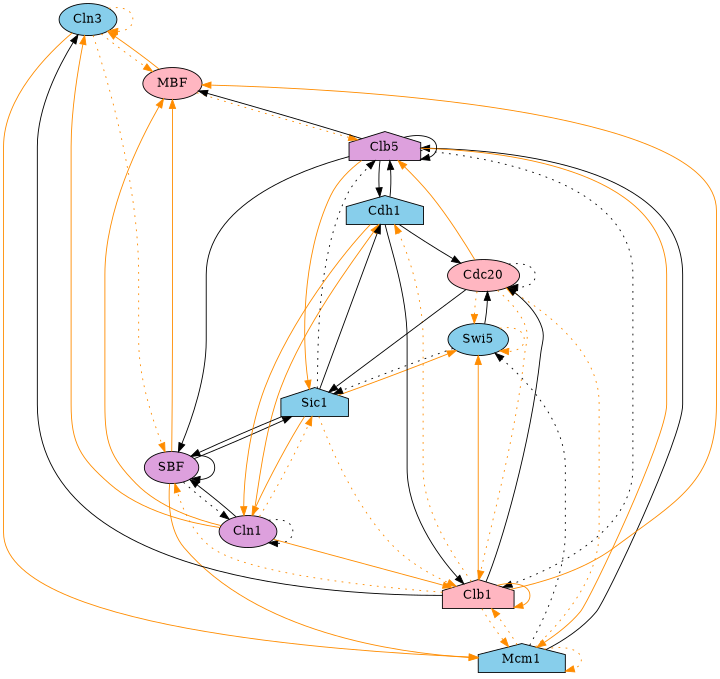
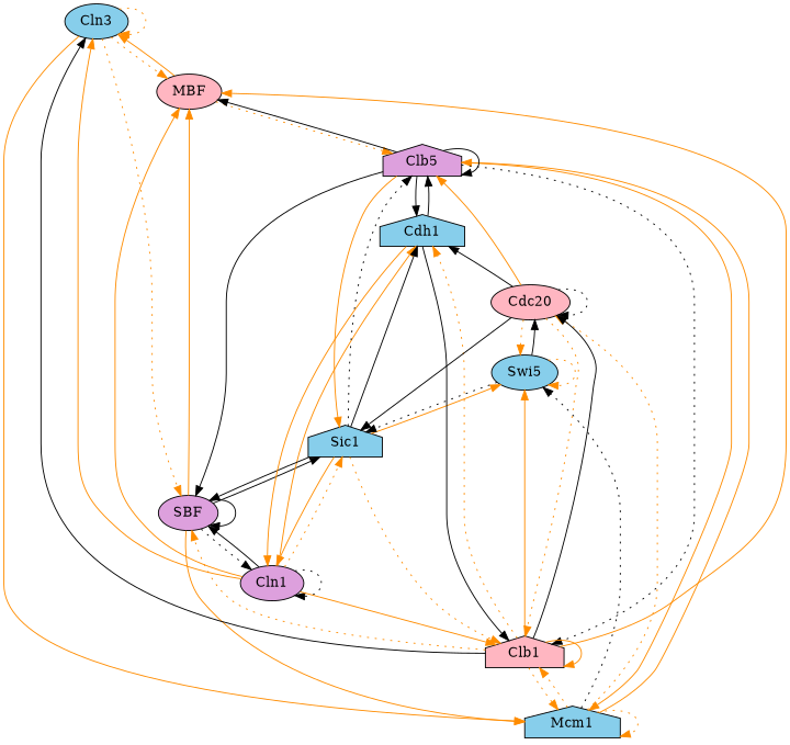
  digraph {
    node [fillcolor=skyblue shape=ellipse style=filled]
    edge [color=darkorange]
    n1 [label=Cln3]
    n2 [fillcolor=lightpink label=MBF]
    n3 [fillcolor=plum label=SBF]
    n4 [label=Mcm1 shape=house]
    n5 [fillcolor=plum label=Clb5 shape=house]
    n6 [fillcolor=plum label=Cln1]
    n7 [label=Sic1 shape=house]
    n8 [fillcolor=lightpink label=Clb1 shape=house]
    n9 [label=Swi5]
    n10 [fillcolor=lightpink label=Cdc20]
    n11 [label=Cdh1 shape=house]
    n1 -> n1 [style=dotted]
    n1 -> n2 [style=dotted]
    n1 -> n3 [style=dotted]
    n1 -> n4
    n2 -> n1
    n2 -> n5 [style=dotted]
    n3 -> n2
    n3 -> n3 [color=black]
    n3 -> n4
    n3 -> n6 [color=black style=dotted]
    n3 -> n7 [color=black]
    n4 -> n4 [style=dotted]
-   n4 -> n5 [color=black]
+   n4 -> n5
    n4 -> n8 [style=dotted]
    n4 -> n9 [color=black style=dotted]
    n4 -> n10 [style=dotted]
    n5 -> n2 [color=black]
    n5 -> n3 [color=black]
    n5 -> n4
    n5 -> n5 [color=black]
    n5 -> n7
    n5 -> n8 [color=black style=dotted]
    n5 -> n11 [color=black]
    n6 -> n1
    n6 -> n2
    n6 -> n3 [color=black]
    n6 -> n6 [color=black style=dotted]
    n6 -> n7 [style=dotted]
    n6 -> n8
    n6 -> n11
    n7 -> n3 [color=black]
    n7 -> n5 [color=black style=dotted]
    n7 -> n6
    n7 -> n8 [style=dotted]
    n7 -> n9
    n7 -> n11 [color=black]
    n8 -> n1 [color=black]
    n8 -> n2
    n8 -> n3 [style=dotted]
    n8 -> n4 [style=dotted]
    n8 -> n8
    n8 -> n9
    n8 -> n10 [color=black]
    n8 -> n11 [style=dotted]
    n9 -> n7 [color=black style=dotted]
    n9 -> n9 [style=dotted]
    n9 -> n10 [color=black]
    n10 -> n5
    n10 -> n7 [color=black]
    n10 -> n8 [style=dotted]
    n10 -> n9 [style=dotted]
    n10 -> n10 [color=black style=dotted]
-   n11 -> n10 [color=black]
+   n10 -> n11 [color=black]
    n11 -> n5 [color=black]
    n11 -> n6
    n11 -> n8 [color=black]
  }
